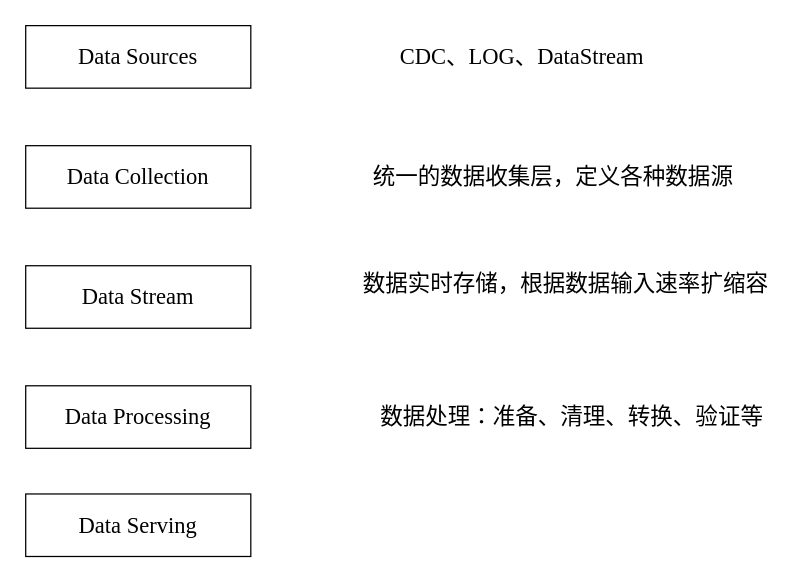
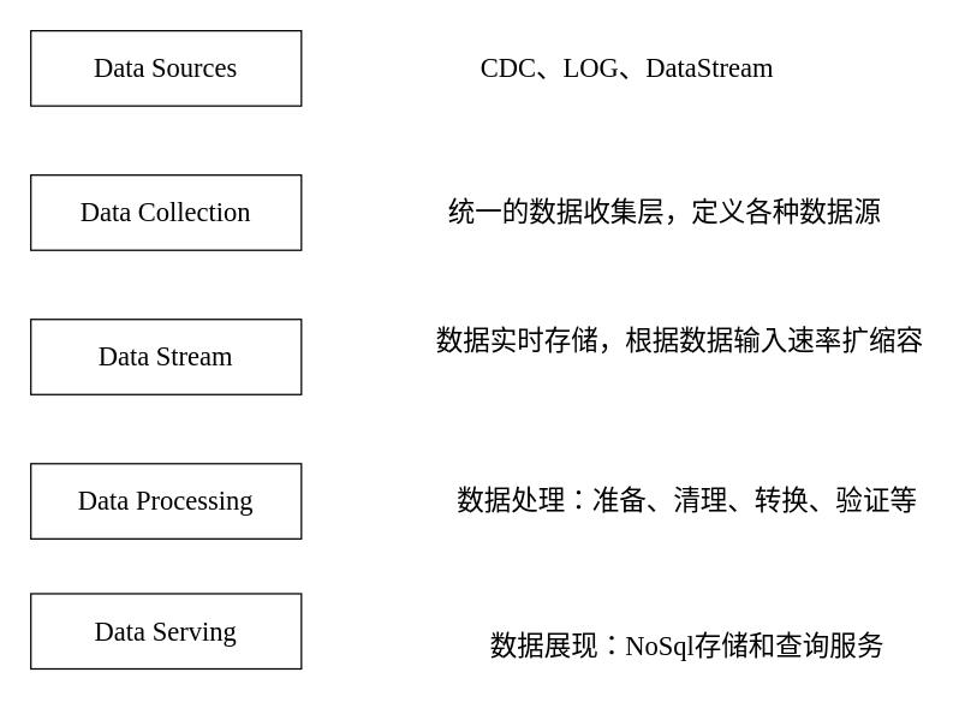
  <mxCell id="0" />
  <mxCell id="1" parent="0" />
  <mxCell id="2" value="&lt;font style=&quot;font-size: 18px;&quot; face=&quot;Lucida Console&quot;&gt;Data Sources&lt;/font&gt;" style="rounded=0;whiteSpace=wrap;html=1;" vertex="1" parent="1"><mxGeometry x="20" y="20" width="180" height="50" as="geometry" /></mxCell>
  <mxCell id="3" value="&lt;font style=&quot;font-size: 18px;&quot; face=&quot;Lucida Console&quot;&gt;Data Collection&lt;/font&gt;" style="rounded=0;whiteSpace=wrap;html=1;" vertex="1" parent="1"><mxGeometry x="20" y="116" width="180" height="50" as="geometry" /></mxCell>
  <mxCell id="4" value="&lt;font style=&quot;font-size: 18px;&quot; face=&quot;Lucida Console&quot;&gt;Data Stream&lt;/font&gt;" style="rounded=0;whiteSpace=wrap;html=1;" vertex="1" parent="1"><mxGeometry x="20" y="212" width="180" height="50" as="geometry" /></mxCell>
  <mxCell id="5" value="&lt;font style=&quot;font-size: 18px;&quot; face=&quot;Lucida Console&quot;&gt;Data Processing&lt;/font&gt;" style="rounded=0;whiteSpace=wrap;html=1;" vertex="1" parent="1"><mxGeometry x="20" y="308" width="180" height="50" as="geometry" /></mxCell>
  <mxCell id="6" value="&lt;font style=&quot;font-size: 18px;&quot; face=&quot;Lucida Console&quot;&gt;Data Serving&lt;/font&gt;" style="rounded=0;whiteSpace=wrap;html=1;" vertex="1" parent="1"><mxGeometry x="20" y="394.5" width="180" height="50" as="geometry" /></mxCell>
  <mxCell id="7" value="CDC、LOG、DataStream" style="text;html=1;strokeColor=none;fillColor=none;align=center;verticalAlign=middle;whiteSpace=wrap;rounded=0;fontFamily=Lucida Console;fontSize=18;" vertex="1" parent="1"><mxGeometry x="294" y="30" width="246" height="30" as="geometry" /></mxCell>
  <mxCell id="8" value="统一的数据收集层，定义各种数据源" style="text;html=1;strokeColor=none;fillColor=none;align=center;verticalAlign=middle;whiteSpace=wrap;rounded=0;fontFamily=Lucida Console;fontSize=18;" vertex="1" parent="1"><mxGeometry x="294" y="126" width="296" height="30" as="geometry" /></mxCell>
  <mxCell id="9" value="数据实时存储，根据数据输入速率扩缩容" style="text;html=1;strokeColor=none;fillColor=none;align=center;verticalAlign=middle;whiteSpace=wrap;rounded=0;fontFamily=Lucida Console;fontSize=18;" vertex="1" parent="1"><mxGeometry x="289" y="212" width="326" height="30" as="geometry" /></mxCell>
  <mxCell id="10" value="数据处理：准备、清理、转换、验证等" style="text;html=1;strokeColor=none;fillColor=none;align=center;verticalAlign=middle;whiteSpace=wrap;rounded=0;fontFamily=Lucida Console;fontSize=18;" vertex="1" parent="1"><mxGeometry x="294" y="318" width="326" height="30" as="geometry" /></mxCell>
+ <mxCell id="11" value="数据展现：NoSql存储和查询服务" style="text;html=1;strokeColor=none;fillColor=none;align=center;verticalAlign=middle;whiteSpace=wrap;rounded=0;fontFamily=Lucida Console;fontSize=18;" vertex="1" parent="1"><mxGeometry x="294" y="414.5" width="326" height="30" as="geometry" /></mxCell>
